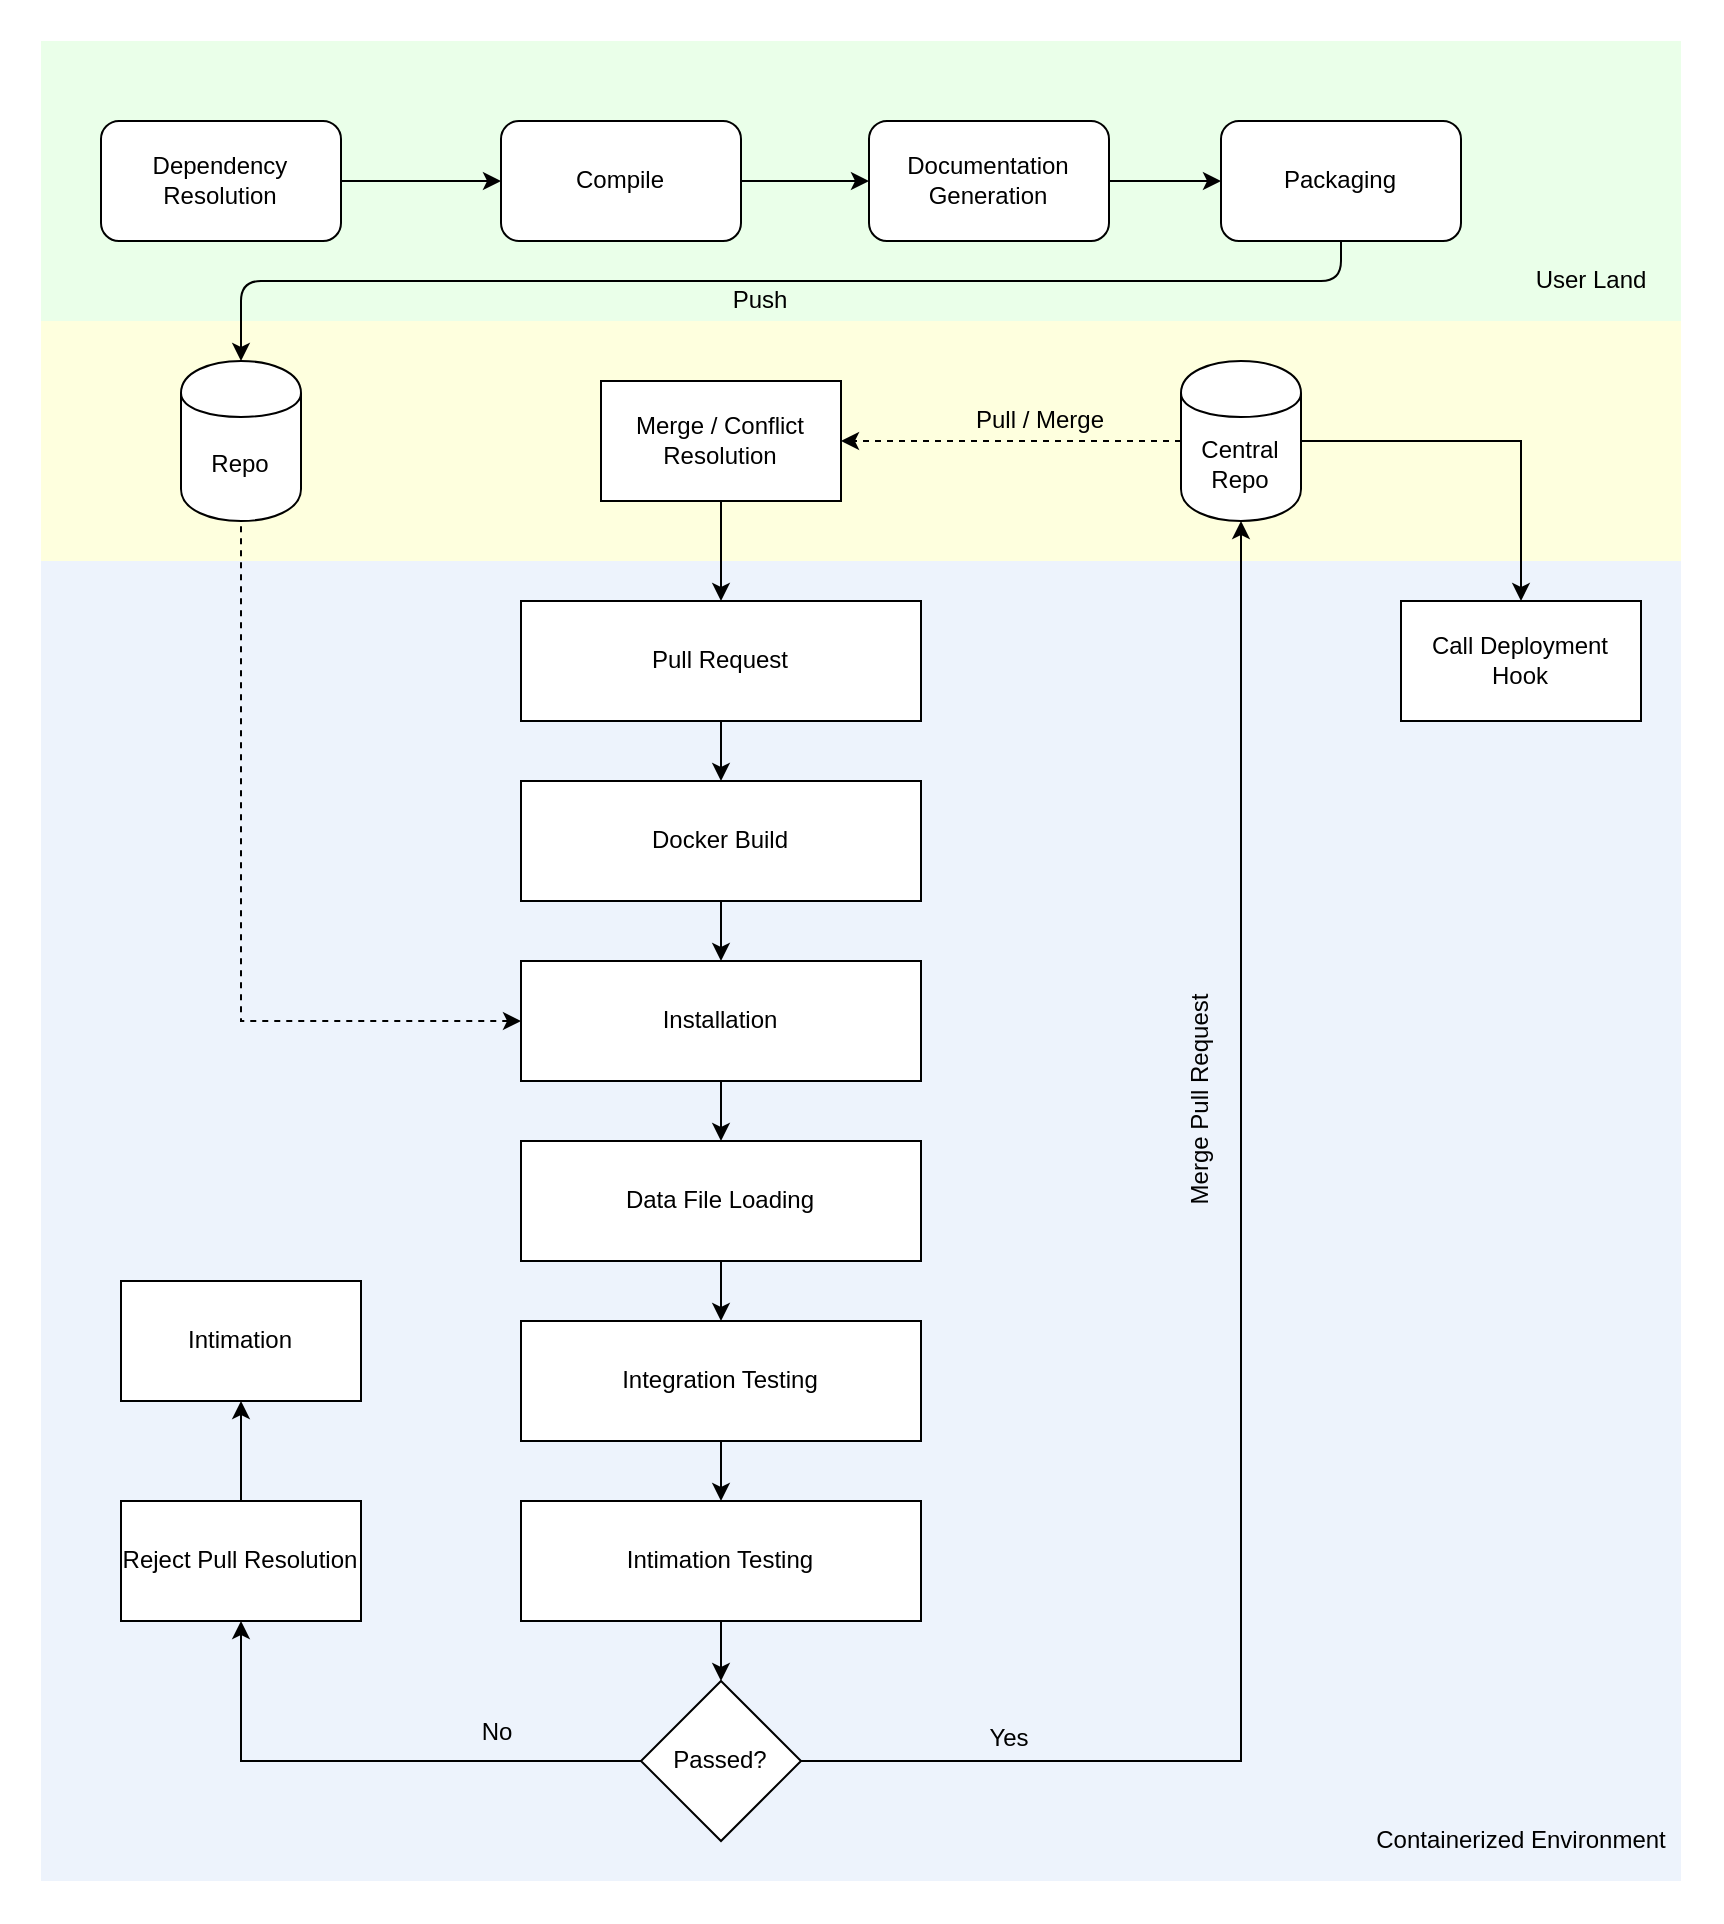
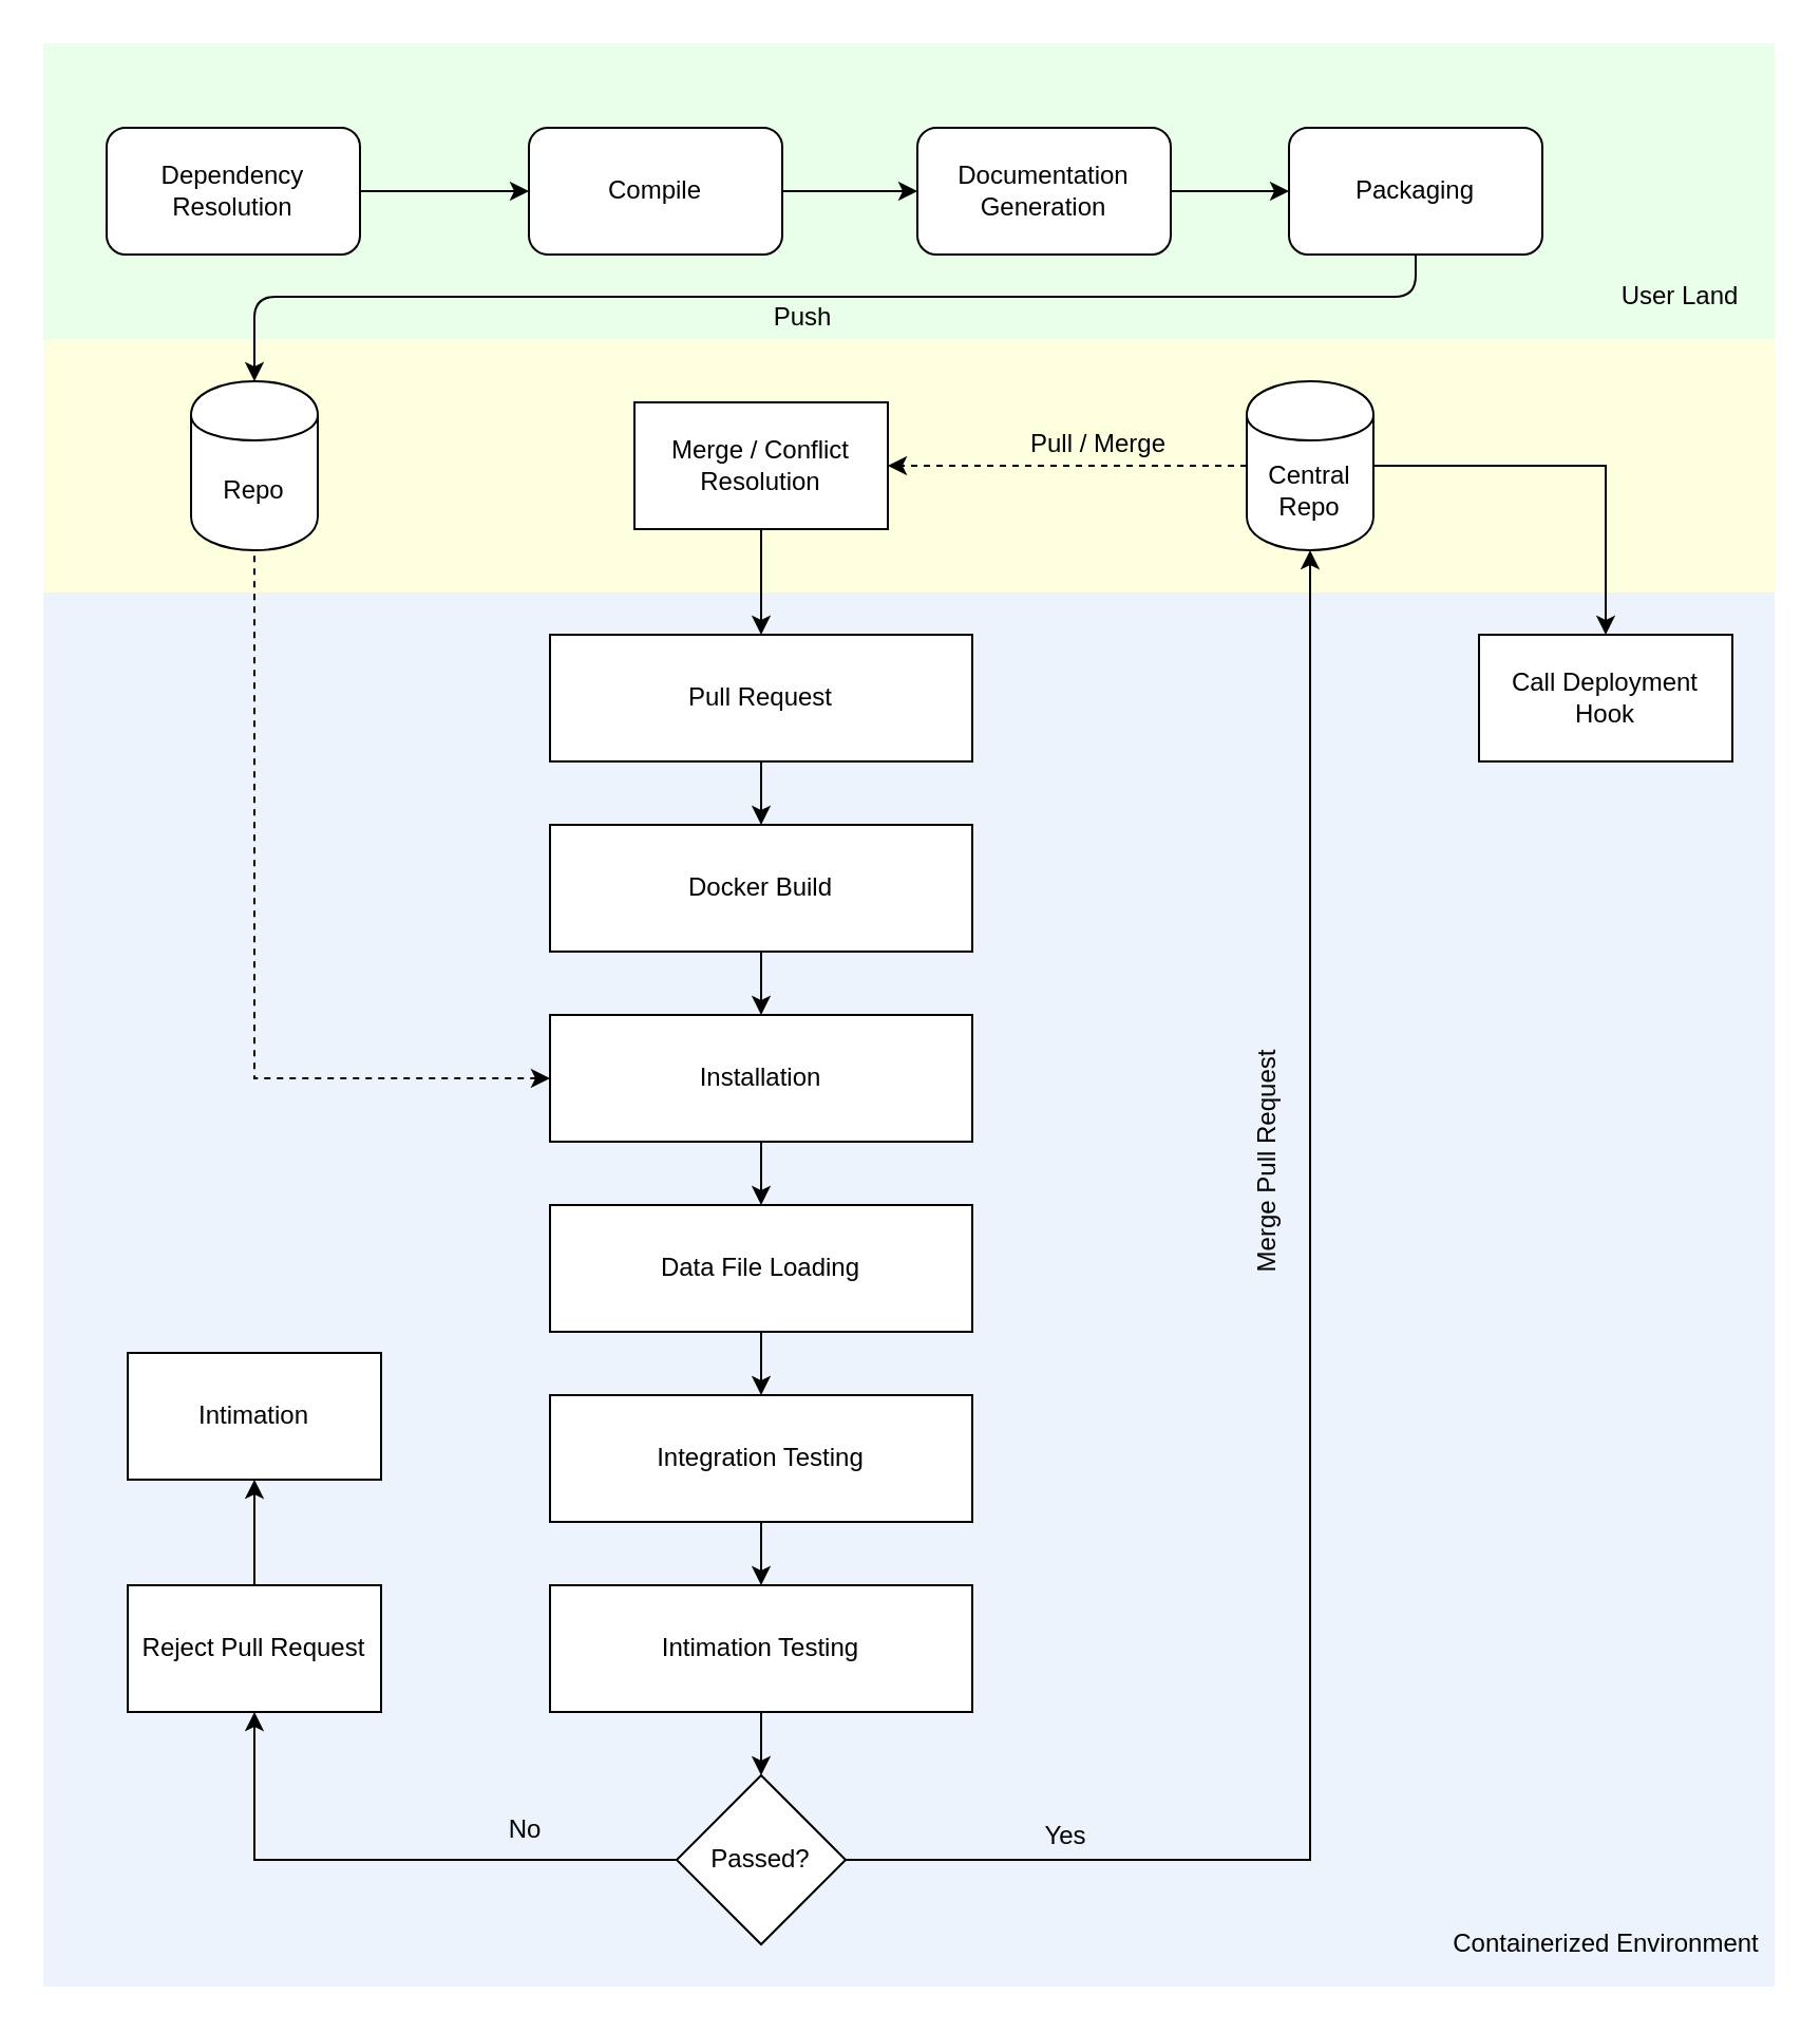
  <mxCell id="0" />
  <mxCell id="1" parent="0" />
  <mxCell id="2" value="" style="rounded=0;whiteSpace=wrap;html=1;fillColor=#EDF3FC;strokeColor=none;" vertex="1" parent="1"><mxGeometry y="280" width="820" height="660" as="geometry" x="20" /></mxCell>
  <mxCell id="3" value="" style="rounded=0;whiteSpace=wrap;html=1;fillColor=#FEFFDE;strokeColor=none;" vertex="1" parent="1"><mxGeometry y="160" width="820" height="120" as="geometry" x="20" /></mxCell>
  <mxCell id="4" value="" style="rounded=0;whiteSpace=wrap;html=1;fillColor=#EAFFE9;strokeColor=none;" vertex="1" parent="1"><mxGeometry width="820" height="140" as="geometry" x="20" y="20" /></mxCell>
  <mxCell id="5" style="edgeStyle=orthogonalEdgeStyle;rounded=0;orthogonalLoop=1;jettySize=auto;html=1;exitX=1;exitY=0.5;exitDx=0;exitDy=0;" parent="1" source="6" target="8" edge="1"><mxGeometry relative="1" as="geometry" /></mxCell>
  <mxCell id="6" value="Dependency Resolution" style="rounded=1;whiteSpace=wrap;html=1;" parent="1" vertex="1"><mxGeometry x="50" y="60" width="120" height="60" as="geometry" /></mxCell>
  <mxCell id="7" style="edgeStyle=orthogonalEdgeStyle;rounded=0;orthogonalLoop=1;jettySize=auto;html=1;exitX=1;exitY=0.5;exitDx=0;exitDy=0;entryX=0;entryY=0.5;entryDx=0;entryDy=0;" parent="1" source="8" target="10" edge="1"><mxGeometry relative="1" as="geometry" /></mxCell>
  <mxCell id="8" value="Compile" style="rounded=1;whiteSpace=wrap;html=1;" parent="1" vertex="1"><mxGeometry x="250" y="60" width="120" height="60" as="geometry" /></mxCell>
  <mxCell id="9" style="edgeStyle=orthogonalEdgeStyle;rounded=0;orthogonalLoop=1;jettySize=auto;html=1;exitX=1;exitY=0.5;exitDx=0;exitDy=0;" parent="1" source="10" target="11" edge="1"><mxGeometry relative="1" as="geometry" /></mxCell>
  <mxCell id="10" value="Documentation Generation" style="rounded=1;whiteSpace=wrap;html=1;" parent="1" vertex="1"><mxGeometry x="434" y="60" width="120" height="60" as="geometry" /></mxCell>
  <mxCell id="11" value="Packaging" style="rounded=1;whiteSpace=wrap;html=1;" parent="1" vertex="1"><mxGeometry x="610" y="60" width="120" height="60" as="geometry" /></mxCell>
  <mxCell id="12" value="Repo" style="shape=cylinder;whiteSpace=wrap;html=1;boundedLbl=1;backgroundOutline=1;" parent="1" vertex="1"><mxGeometry x="90" y="180" width="60" height="80" as="geometry" /></mxCell>
  <mxCell id="13" value="" style="endArrow=none;html=1;entryX=0.5;entryY=1;entryDx=0;entryDy=0;exitX=0.5;exitY=0;exitDx=0;exitDy=0;endFill=0;startArrow=classic;startFill=1;" parent="1" source="12" target="11" edge="1"><mxGeometry width="50" height="50" relative="1" as="geometry"><mxPoint x="410" y="380" as="sourcePoint" /><mxPoint x="460" y="330" as="targetPoint" /><Array as="points"><mxPoint x="120" y="140" /><mxPoint x="670" y="140" /></Array></mxGeometry></mxCell>
  <mxCell id="14" value="Push" style="text;html=1;strokeColor=none;fillColor=none;align=center;verticalAlign=middle;whiteSpace=wrap;rounded=0;" parent="1" vertex="1"><mxGeometry x="360" y="140" width="40" height="20" as="geometry" /></mxCell>
  <mxCell id="15" style="edgeStyle=orthogonalEdgeStyle;rounded=0;comic=0;orthogonalLoop=1;jettySize=auto;html=1;exitX=0.5;exitY=1;exitDx=0;exitDy=0;entryX=1;entryY=0.5;entryDx=0;entryDy=0;startArrow=classic;startFill=1;endArrow=none;endFill=0;" parent="1" source="16" target="34" edge="1"><mxGeometry relative="1" as="geometry" /></mxCell>
  <mxCell id="16" value="Central Repo" style="shape=cylinder;whiteSpace=wrap;html=1;boundedLbl=1;backgroundOutline=1;" parent="1" vertex="1"><mxGeometry x="590" y="180" width="60" height="80" as="geometry" /></mxCell>
  <mxCell id="17" value="" style="endArrow=classic;html=1;exitX=0;exitY=0.5;exitDx=0;exitDy=0;entryX=1;entryY=0.5;entryDx=0;entryDy=0;comic=0;dashed=1;" parent="1" source="16" target="19" edge="1"><mxGeometry width="50" height="50" relative="1" as="geometry"><mxPoint x="420" y="320" as="sourcePoint" /><mxPoint x="470" y="270" as="targetPoint" /></mxGeometry></mxCell>
  <mxCell id="18" value="Pull / Merge" style="text;html=1;strokeColor=none;fillColor=none;align=center;verticalAlign=middle;whiteSpace=wrap;rounded=0;" parent="1" vertex="1"><mxGeometry x="460" y="200" width="120" height="20" as="geometry" /></mxCell>
  <mxCell id="19" value="Merge / Conflict Resolution" style="whiteSpace=wrap;html=1;" parent="1" vertex="1"><mxGeometry x="300" y="190" width="120" height="60" as="geometry" /></mxCell>
  <mxCell id="20" style="edgeStyle=orthogonalEdgeStyle;rounded=0;comic=0;orthogonalLoop=1;jettySize=auto;html=1;exitX=0.5;exitY=0;exitDx=0;exitDy=0;entryX=0.5;entryY=1;entryDx=0;entryDy=0;startArrow=classic;startFill=1;endArrow=none;endFill=0;" edge="1" parent="1" source="21" target="19"><mxGeometry relative="1" as="geometry" /></mxCell>
  <mxCell id="21" value="Pull Request" style="whiteSpace=wrap;html=1;" parent="1" vertex="1"><mxGeometry x="260" y="300" width="200" height="60" as="geometry" /></mxCell>
  <mxCell id="22" style="edgeStyle=orthogonalEdgeStyle;rounded=0;comic=0;orthogonalLoop=1;jettySize=auto;html=1;exitX=0.5;exitY=0;exitDx=0;exitDy=0;entryX=0.5;entryY=1;entryDx=0;entryDy=0;startArrow=classic;startFill=1;endArrow=none;endFill=0;" parent="1" source="23" target="21" edge="1"><mxGeometry relative="1" as="geometry" /></mxCell>
  <mxCell id="23" value="Docker Build" style="whiteSpace=wrap;html=1;" parent="1" vertex="1"><mxGeometry x="260" y="390" width="200" height="60" as="geometry" /></mxCell>
  <mxCell id="24" style="edgeStyle=orthogonalEdgeStyle;rounded=0;comic=0;orthogonalLoop=1;jettySize=auto;html=1;exitX=0.5;exitY=0;exitDx=0;exitDy=0;entryX=0.5;entryY=1;entryDx=0;entryDy=0;startArrow=classic;startFill=1;endArrow=none;endFill=0;" parent="1" source="26" target="23" edge="1"><mxGeometry relative="1" as="geometry" /></mxCell>
  <mxCell id="25" style="edgeStyle=orthogonalEdgeStyle;rounded=0;comic=0;orthogonalLoop=1;jettySize=auto;html=1;exitX=0;exitY=0.5;exitDx=0;exitDy=0;entryX=0.5;entryY=1;entryDx=0;entryDy=0;startArrow=classic;startFill=1;endArrow=none;endFill=0;dashed=1;" parent="1" source="26" target="12" edge="1"><mxGeometry relative="1" as="geometry" /></mxCell>
  <mxCell id="26" value="Installation" style="whiteSpace=wrap;html=1;" parent="1" vertex="1"><mxGeometry x="260" y="480" width="200" height="60" as="geometry" /></mxCell>
  <mxCell id="27" style="edgeStyle=orthogonalEdgeStyle;rounded=0;comic=0;orthogonalLoop=1;jettySize=auto;html=1;exitX=0.5;exitY=0;exitDx=0;exitDy=0;entryX=0.5;entryY=1;entryDx=0;entryDy=0;startArrow=classic;startFill=1;endArrow=none;endFill=0;" parent="1" source="28" target="26" edge="1"><mxGeometry relative="1" as="geometry" /></mxCell>
  <mxCell id="28" value="Data File Loading" style="whiteSpace=wrap;html=1;" parent="1" vertex="1"><mxGeometry x="260" y="570" width="200" height="60" as="geometry" /></mxCell>
  <mxCell id="29" style="edgeStyle=orthogonalEdgeStyle;rounded=0;comic=0;orthogonalLoop=1;jettySize=auto;html=1;exitX=0.5;exitY=0;exitDx=0;exitDy=0;entryX=0.5;entryY=1;entryDx=0;entryDy=0;startArrow=classic;startFill=1;endArrow=none;endFill=0;" parent="1" source="30" target="28" edge="1"><mxGeometry relative="1" as="geometry" /></mxCell>
  <mxCell id="30" value="Integration Testing" style="whiteSpace=wrap;html=1;" parent="1" vertex="1"><mxGeometry x="260" y="660" width="200" height="60" as="geometry" /></mxCell>
  <mxCell id="31" style="edgeStyle=orthogonalEdgeStyle;rounded=0;comic=0;orthogonalLoop=1;jettySize=auto;html=1;exitX=0.5;exitY=0;exitDx=0;exitDy=0;entryX=0.5;entryY=1;entryDx=0;entryDy=0;startArrow=classic;startFill=1;endArrow=none;endFill=0;" parent="1" source="32" target="30" edge="1"><mxGeometry relative="1" as="geometry" /></mxCell>
  <mxCell id="32" value="Intimation Testing" style="whiteSpace=wrap;html=1;" parent="1" vertex="1"><mxGeometry x="260" y="750" width="200" height="60" as="geometry" /></mxCell>
  <mxCell id="33" style="edgeStyle=orthogonalEdgeStyle;rounded=0;comic=0;orthogonalLoop=1;jettySize=auto;html=1;exitX=0.5;exitY=0;exitDx=0;exitDy=0;entryX=0.5;entryY=1;entryDx=0;entryDy=0;startArrow=classic;startFill=1;endArrow=none;endFill=0;" parent="1" source="34" target="32" edge="1"><mxGeometry relative="1" as="geometry" /></mxCell>
  <mxCell id="34" value="Passed?" style="rhombus;whiteSpace=wrap;html=1;" parent="1" vertex="1"><mxGeometry x="320" y="840" width="80" height="80" as="geometry" /></mxCell>
  <mxCell id="35" style="edgeStyle=orthogonalEdgeStyle;rounded=0;comic=0;orthogonalLoop=1;jettySize=auto;html=1;exitX=0.5;exitY=1;exitDx=0;exitDy=0;entryX=0;entryY=0.5;entryDx=0;entryDy=0;startArrow=classic;startFill=1;endArrow=none;endFill=0;" parent="1" source="36" target="34" edge="1"><mxGeometry relative="1" as="geometry" /></mxCell>
- <mxCell id="36" value="Reject Pull Resolution" style="whiteSpace=wrap;html=1;" parent="1" vertex="1"><mxGeometry x="60" y="750" width="120" height="60" as="geometry" /></mxCell>
+ <mxCell id="36" value="Reject Pull Request" style="whiteSpace=wrap;html=1;" parent="1" vertex="1"><mxGeometry x="60" y="750" width="120" height="60" as="geometry" /></mxCell>
  <mxCell id="37" style="edgeStyle=orthogonalEdgeStyle;rounded=0;comic=0;orthogonalLoop=1;jettySize=auto;html=1;exitX=0.5;exitY=1;exitDx=0;exitDy=0;entryX=0.5;entryY=0;entryDx=0;entryDy=0;startArrow=classic;startFill=1;endArrow=none;endFill=0;" parent="1" source="38" target="36" edge="1"><mxGeometry relative="1" as="geometry" /></mxCell>
  <mxCell id="38" value="Intimation" style="whiteSpace=wrap;html=1;" parent="1" vertex="1"><mxGeometry x="60" y="640" width="120" height="60" as="geometry" /></mxCell>
  <mxCell id="39" value="No" style="text;html=1;align=center;verticalAlign=middle;resizable=0;points=[];autosize=1;" parent="1" vertex="1"><mxGeometry x="233" y="856" width="30" height="20" as="geometry" /></mxCell>
  <mxCell id="40" value="Yes" style="text;html=1;align=center;verticalAlign=middle;resizable=0;points=[];autosize=1;" parent="1" vertex="1"><mxGeometry x="484" y="859" width="40" height="20" as="geometry" /></mxCell>
  <mxCell id="41" value="Merge Pull Request" style="text;html=1;align=center;verticalAlign=middle;resizable=0;points=[];autosize=1;rotation=-90;" parent="1" vertex="1"><mxGeometry x="540" y="540" width="120" height="20" as="geometry" /></mxCell>
  <mxCell id="42" style="edgeStyle=orthogonalEdgeStyle;rounded=0;comic=0;orthogonalLoop=1;jettySize=auto;html=1;exitX=0.5;exitY=0;exitDx=0;exitDy=0;entryX=1;entryY=0.5;entryDx=0;entryDy=0;startArrow=classic;startFill=1;endArrow=none;endFill=0;" parent="1" source="43" target="16" edge="1"><mxGeometry relative="1" as="geometry" /></mxCell>
  <mxCell id="43" value="Call Deployment Hook" style="whiteSpace=wrap;html=1;" parent="1" vertex="1"><mxGeometry x="700" y="300" width="120" height="60" as="geometry" /></mxCell>
  <mxCell id="44" value="User Land" style="text;html=1;align=center;verticalAlign=middle;resizable=0;points=[];autosize=1;" vertex="1" parent="1"><mxGeometry x="760" y="130" width="70" height="20" as="geometry" /></mxCell>
  <mxCell id="45" value="Containerized Environment" style="text;html=1;align=center;verticalAlign=middle;resizable=0;points=[];autosize=1;" vertex="1" parent="1"><mxGeometry x="680" y="910" width="160" height="20" as="geometry" /></mxCell>
